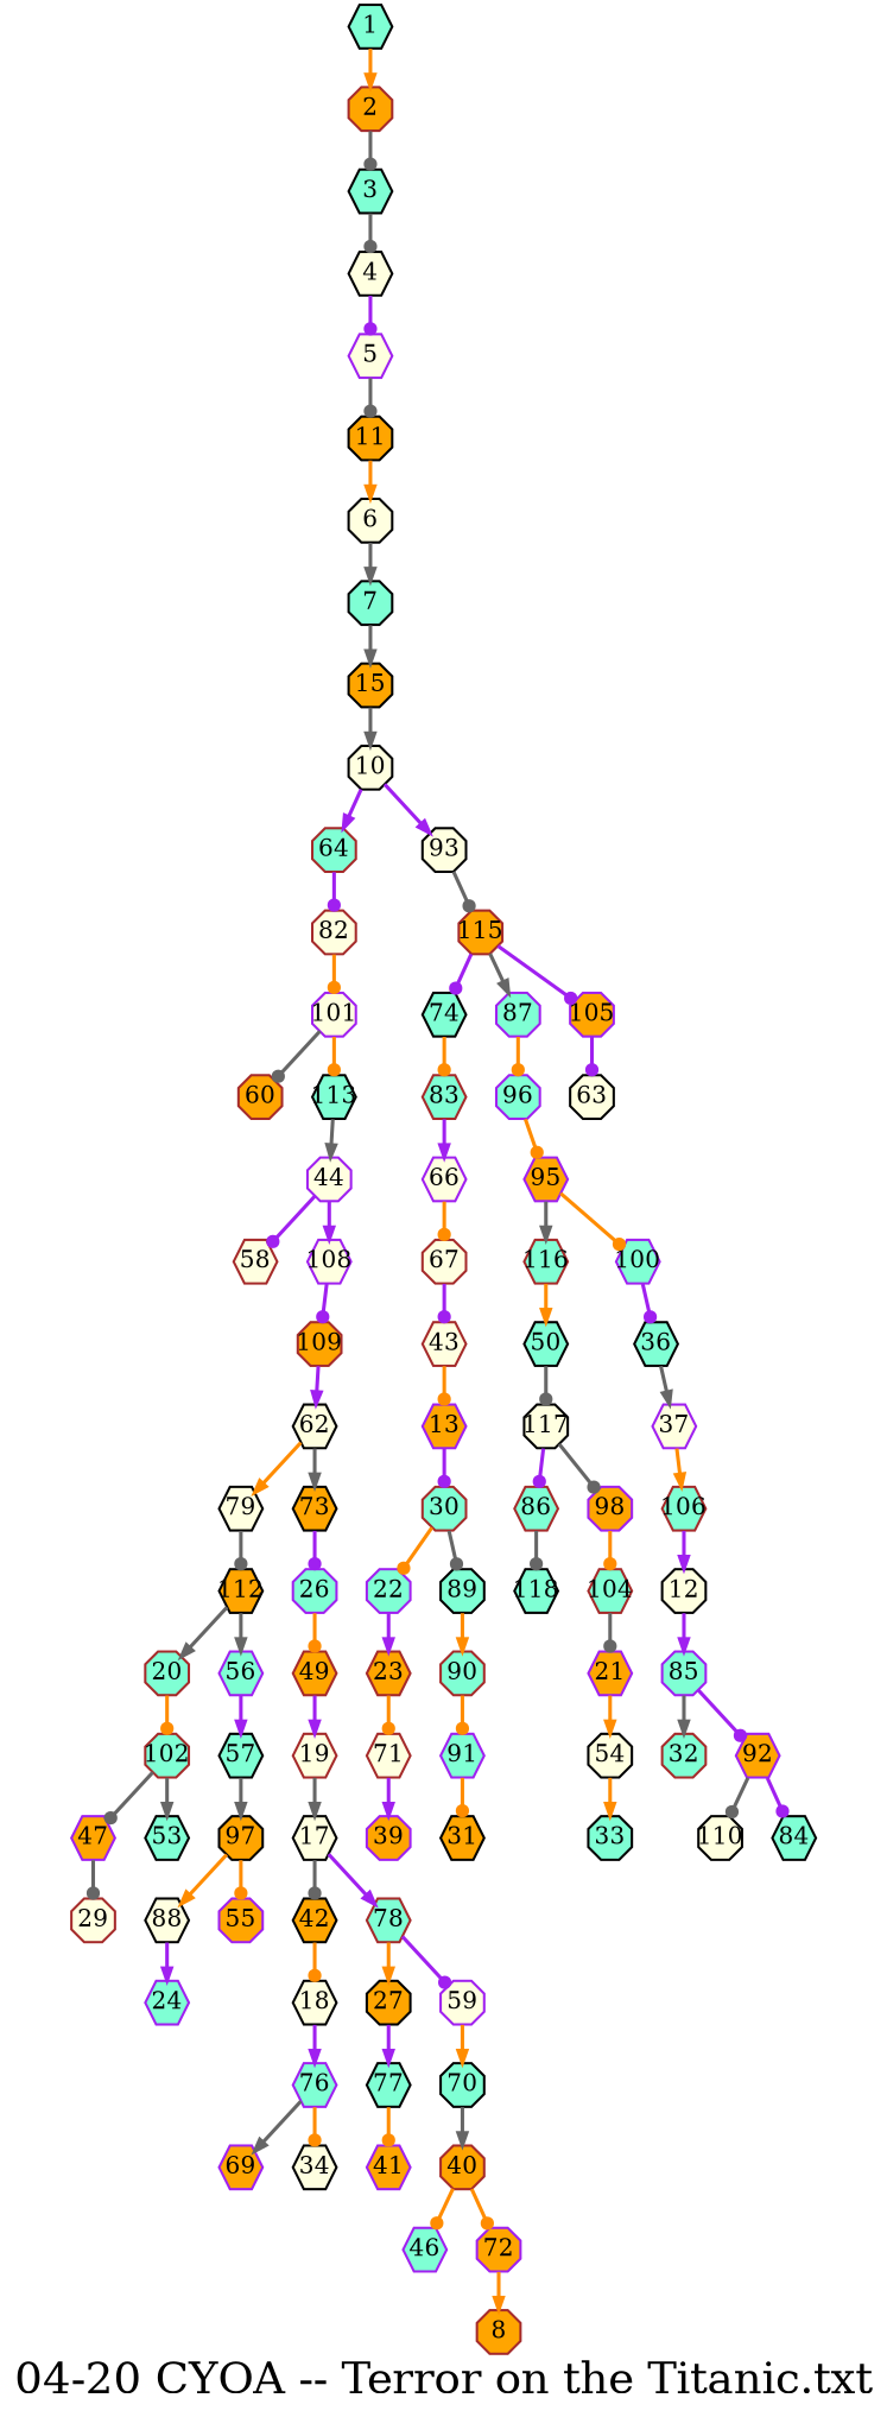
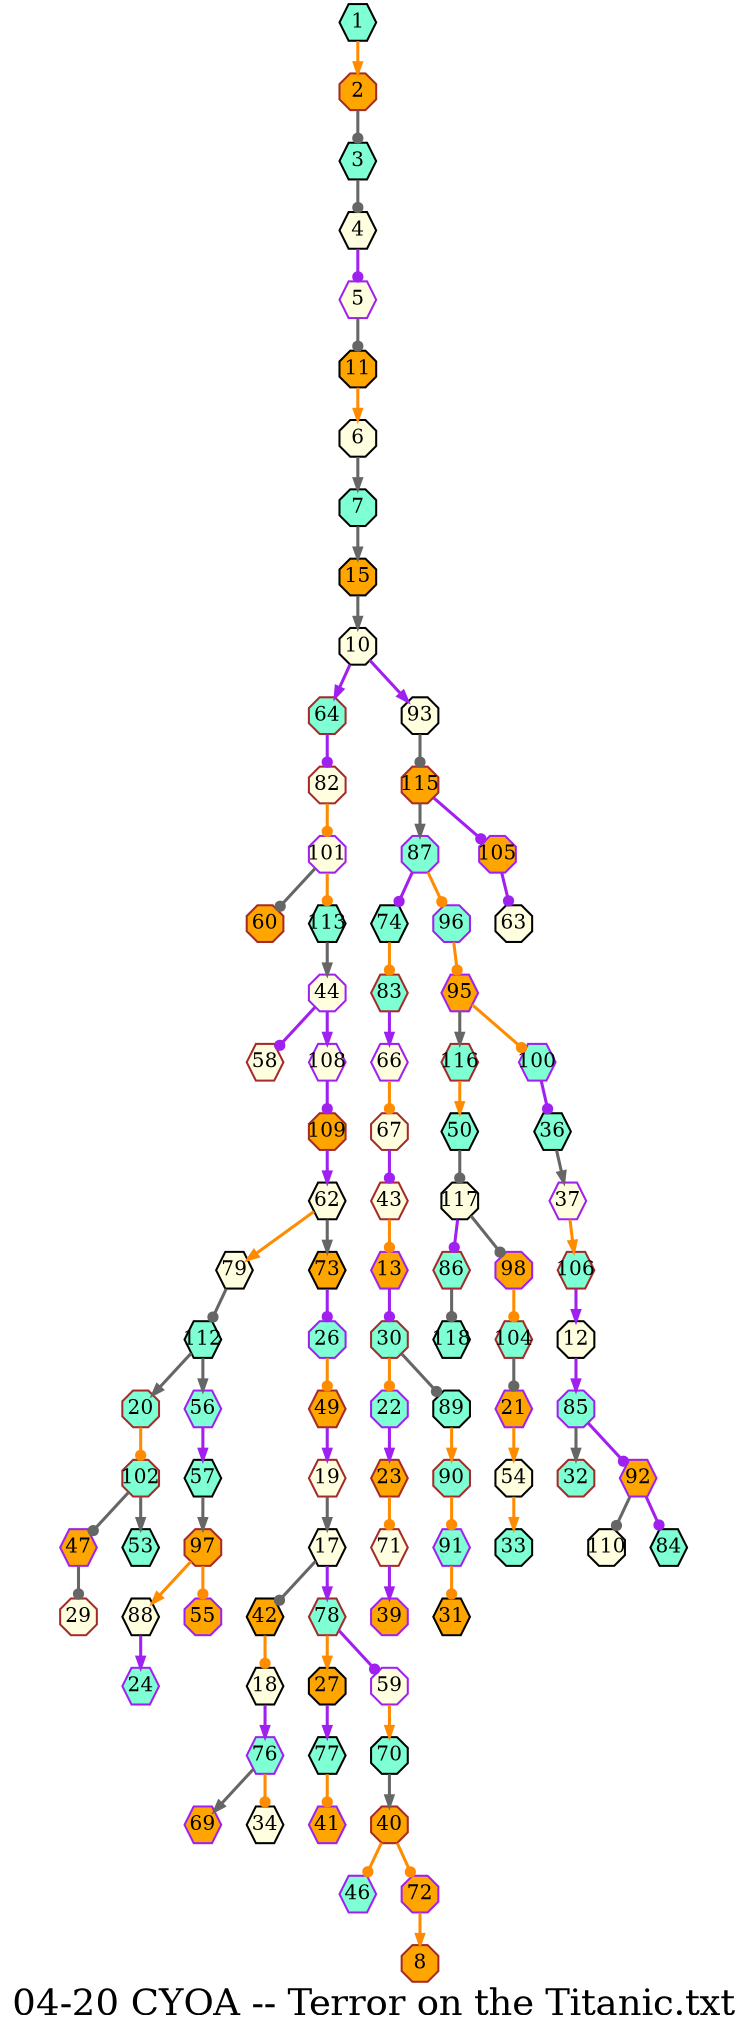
  digraph {
    fontsize=36
    label="04-20 CYOA -- Terror on the Titanic.txt"
    nodesep=0.35
    ordering=out
    rankdir=TB
    ranksep=0.45
    node [color=black fillcolor=aquamarine fixedsize=true fontsize=20 labelfloat=true margin="0,0" penwidth=2 regular=true shape=hexagon style=filled]
    edge [arrowhead=dot color=darkorange fontsize=12 labelfloat=true penwidth=3]
    2 [color=brown fillcolor=orange shape=octagon]
    1
    3
    4 [fillcolor=lightyellow]
    5 [color=purple fillcolor=lightyellow]
    11 [fillcolor=orange shape=octagon]
    6 [fillcolor=lightyellow shape=octagon]
    7 [shape=octagon]
    15 [fillcolor=orange shape=octagon]
    10 [fillcolor=lightyellow shape=octagon]
    64 [color=brown shape=octagon]
    93 [fillcolor=lightyellow shape=octagon]
    82 [color=brown fillcolor=lightyellow shape=octagon]
    115 [color=brown fillcolor=orange shape=octagon]
    101 [color=purple fillcolor=lightyellow shape=octagon]
    74
    87 [color=purple shape=octagon]
    105 [color=purple fillcolor=orange shape=octagon]
    12 [fillcolor=lightyellow shape=octagon]
    85 [color=purple shape=octagon]
    32 [color=brown shape=octagon]
    92 [color=purple fillcolor=orange]
    110 [fillcolor=lightyellow shape=octagon]
    n24 [label=84]
    13 [color=purple fillcolor=orange]
    30 [color=brown shape=octagon]
    22 [color=purple shape=octagon]
    89 [shape=octagon]
    23 [color=brown fillcolor=orange]
    90 [color=brown shape=octagon]
    n31 [color=brown fillcolor=lightyellow label=19]
    17 [fillcolor=lightyellow]
    42 [fillcolor=orange]
    78 [color=brown]
    18 [fillcolor=lightyellow]
    27 [fillcolor=orange shape=octagon]
    59 [color=purple fillcolor=lightyellow shape=octagon]
    76 [color=purple]
    77
    70 [shape=octagon]
    69 [color=purple fillcolor=orange]
    34 [fillcolor=lightyellow]
    20 [color=brown shape=octagon]
    102 [color=brown shape=octagon]
    47 [color=purple fillcolor=orange]
    53
    29 [color=brown fillcolor=lightyellow shape=octagon]
    21 [color=purple fillcolor=orange]
    54 [fillcolor=lightyellow shape=octagon]
    33 [shape=octagon]
    71 [color=brown fillcolor=lightyellow]
    39 [color=purple fillcolor=orange shape=octagon]
    26 [color=purple shape=octagon]
    49 [color=brown fillcolor=orange]
    41 [color=purple fillcolor=orange]
    91 [color=purple]
    37 [color=purple fillcolor=lightyellow]
    36
    106 [color=brown]
    40 [color=brown fillcolor=orange shape=octagon]
    46 [color=purple]
    72 [color=purple fillcolor=orange shape=octagon]
    8 [color=brown fillcolor=orange shape=octagon]
    43 [color=brown fillcolor=lightyellow]
    44 [color=purple fillcolor=lightyellow shape=octagon]
    58 [color=brown fillcolor=lightyellow]
    108 [color=purple fillcolor=lightyellow]
    109 [color=brown fillcolor=orange shape=octagon]
    62 [fillcolor=lightyellow]
    117 [fillcolor=lightyellow shape=octagon]
    50
    86 [color=brown]
    98 [color=purple fillcolor=orange shape=octagon]
    118
    104 [color=brown]
    56 [color=purple]
    57
-   97 [fillcolor=orange shape=octagon]
+   97 [color=brown fillcolor=orange shape=octagon]
    88 [fillcolor=lightyellow]
    n80 [color=purple fillcolor=orange label=55 shape=octagon]
    24 [color=purple]
    79 [fillcolor=lightyellow]
    73 [fillcolor=orange]
-   112 [fillcolor=orange]
+   112
    60 [color=brown fillcolor=orange shape=octagon]
    113
    66 [color=purple fillcolor=lightyellow]
    67 [color=brown fillcolor=lightyellow shape=octagon]
    83 [color=brown]
    96 [color=purple shape=octagon]
    95 [color=purple fillcolor=orange]
    116 [color=brown]
    100 [color=purple]
    31 [fillcolor=orange]
    63 [fillcolor=lightyellow shape=octagon]
    2 -> 3 [color=gray40]
    1 -> 2 [arrowhead=normal]
    3 -> 4 [color=gray40]
    4 -> 5 [color=purple]
    5 -> 11 [color=gray40]
    11 -> 6 [arrowhead=normal]
    6 -> 7 [arrowhead=normal color=gray40]
    7 -> 15 [arrowhead=normal color=gray40]
    15 -> 10 [arrowhead=normal color=gray40]
    10 -> 64 [arrowhead=normal color=purple]
    10 -> 93 [arrowhead=normal color=purple]
    64 -> 82 [color=purple]
    93 -> 115 [color=gray40]
    82 -> 101
-   115 -> 74 [color=purple]
+   87 -> 74 [color=purple]
    115 -> 87 [arrowhead=normal color=gray40]
    115 -> 105 [color=purple]
    101 -> 60 [color=gray40]
    101 -> 113
    74 -> 83
    87 -> 96
    105 -> 63 [color=purple]
    12 -> 85 [arrowhead=normal color=purple]
    85 -> 32 [arrowhead=normal color=gray40]
    85 -> 92 [color=purple]
    92 -> 110 [color=gray40]
    92 -> n24 [color=purple]
    13 -> 30 [color=purple]
    30 -> 22
    30 -> 89 [color=gray40]
    22 -> 23 [arrowhead=normal color=purple]
    89 -> 90 [arrowhead=normal]
    23 -> 71
    90 -> 91
    n31 -> 17 [arrowhead=normal color=gray40]
    17 -> 42 [color=gray40]
    17 -> 78 [arrowhead=normal color=purple]
    42 -> 18
    78 -> 27 [arrowhead=normal]
    78 -> 59 [color=purple]
    18 -> 76 [arrowhead=normal color=purple]
    27 -> 77 [arrowhead=normal color=purple]
    59 -> 70 [arrowhead=normal]
    76 -> 69 [arrowhead=normal color=gray40]
    76 -> 34
    77 -> 41
    70 -> 40 [arrowhead=normal color=gray40]
    20 -> 102
    102 -> 47 [color=gray40]
    102 -> 53 [arrowhead=normal color=gray40]
    47 -> 29 [color=gray40]
    21 -> 54 [arrowhead=normal]
    54 -> 33 [arrowhead=normal]
    71 -> 39 [arrowhead=normal color=purple]
    26 -> 49
    49 -> n31 [arrowhead=normal color=purple]
    91 -> 31
    37 -> 106 [arrowhead=normal]
    36 -> 37 [arrowhead=normal color=gray40]
    106 -> 12 [arrowhead=normal color=purple]
    40 -> 46
    40 -> 72
    72 -> 8 [arrowhead=normal]
    43 -> 13
    44 -> 58 [color=purple]
    44 -> 108 [arrowhead=normal color=purple]
    108 -> 109 [color=purple]
    109 -> 62 [arrowhead=normal color=purple]
    62 -> 79 [arrowhead=normal]
    62 -> 73 [arrowhead=normal color=gray40]
    117 -> 86 [color=purple]
    117 -> 98 [color=gray40]
    50 -> 117 [color=gray40]
    86 -> 118 [color=gray40]
    98 -> 104
    104 -> 21 [color=gray40]
    56 -> 57 [arrowhead=normal color=purple]
    57 -> 97 [arrowhead=normal color=gray40]
    97 -> 88 [arrowhead=normal]
    97 -> n80
    88 -> 24 [arrowhead=normal color=purple]
    79 -> 112 [color=gray40]
    73 -> 26 [color=purple]
    112 -> 20 [arrowhead=normal color=gray40]
    112 -> 56 [arrowhead=normal color=gray40]
    113 -> 44 [arrowhead=normal color=gray40]
    66 -> 67
    67 -> 43 [color=purple]
    83 -> 66 [arrowhead=normal color=purple]
    96 -> 95
    95 -> 116 [arrowhead=normal color=gray40]
    95 -> 100
    116 -> 50 [arrowhead=normal]
    100 -> 36 [color=purple]
  }
